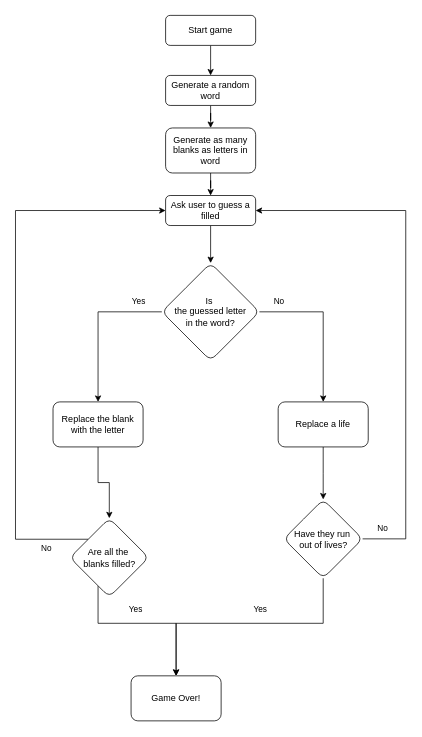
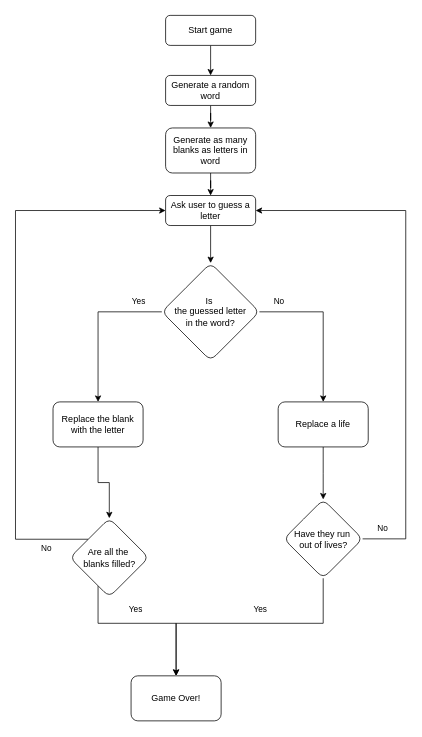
  <mxCell id="0" />
  <mxCell id="1" parent="0" />
  <mxCell id="2" value="" style="edgeStyle=orthogonalEdgeStyle;rounded=0;orthogonalLoop=1;jettySize=auto;html=1;" edge="1" parent="1" source="3" target="5"><mxGeometry relative="1" as="geometry" /></mxCell>
  <mxCell id="3" value="Start game" style="rounded=1;whiteSpace=wrap;html=1;fontSize=12;glass=0;strokeWidth=1;shadow=0;" parent="1" vertex="1"><mxGeometry x="220" y="20" width="120" height="40" as="geometry" /></mxCell>
  <mxCell id="4" value="" style="edgeStyle=orthogonalEdgeStyle;rounded=0;orthogonalLoop=1;jettySize=auto;html=1;" edge="1" parent="1" source="5" target="7"><mxGeometry relative="1" as="geometry" /></mxCell>
  <mxCell id="5" value="Generate a random word" style="rounded=1;whiteSpace=wrap;html=1;fontSize=12;glass=0;strokeWidth=1;shadow=0;" vertex="1" parent="1"><mxGeometry x="220" y="100" width="120" height="40" as="geometry" /></mxCell>
  <mxCell id="6" value="" style="edgeStyle=orthogonalEdgeStyle;rounded=0;orthogonalLoop=1;jettySize=auto;html=1;" edge="1" parent="1" source="7" target="9"><mxGeometry relative="1" as="geometry" /></mxCell>
  <mxCell id="7" value="Generate as many blanks as letters in word" style="whiteSpace=wrap;html=1;rounded=1;glass=0;strokeWidth=1;shadow=0;" vertex="1" parent="1"><mxGeometry x="220" y="170" width="120" height="60" as="geometry" /></mxCell>
  <mxCell id="8" value="" style="edgeStyle=orthogonalEdgeStyle;rounded=0;orthogonalLoop=1;jettySize=auto;html=1;" edge="1" parent="1" source="9" target="14"><mxGeometry relative="1" as="geometry" /></mxCell>
- <mxCell id="9" value="Ask user to guess a filled" style="rounded=1;whiteSpace=wrap;html=1;fontSize=12;glass=0;strokeWidth=1;shadow=0;" vertex="1" parent="1"><mxGeometry x="220" y="260" width="120" height="40" as="geometry" /></mxCell>
+ <mxCell id="9" value="Ask user to guess a letter" style="rounded=1;whiteSpace=wrap;html=1;fontSize=12;glass=0;strokeWidth=1;shadow=0;" vertex="1" parent="1"><mxGeometry x="220" y="260" width="120" height="40" as="geometry" /></mxCell>
  <mxCell id="10" value="" style="edgeStyle=orthogonalEdgeStyle;rounded=0;orthogonalLoop=1;jettySize=auto;html=1;" edge="1" parent="1" source="14" target="16"><mxGeometry relative="1" as="geometry" /></mxCell>
  <mxCell id="11" value="Yes" style="edgeLabel;html=1;align=center;verticalAlign=middle;resizable=0;points=[];" vertex="1" connectable="0" parent="10"><mxGeometry x="-0.307" y="1" relative="1" as="geometry"><mxPoint x="39" y="-16" as="offset" /></mxGeometry></mxCell>
  <mxCell id="12" value="" style="edgeStyle=orthogonalEdgeStyle;rounded=0;orthogonalLoop=1;jettySize=auto;html=1;" edge="1" parent="1" source="14" target="18"><mxGeometry relative="1" as="geometry" /></mxCell>
  <mxCell id="13" value="No" style="edgeLabel;html=1;align=center;verticalAlign=middle;resizable=0;points=[];" vertex="1" connectable="0" parent="12"><mxGeometry x="0.249" y="-1" relative="1" as="geometry"><mxPoint x="-59" y="-58" as="offset" /></mxGeometry></mxCell>
  <mxCell id="14" value="Is&amp;nbsp;&lt;div&gt;the guessed letter&lt;div&gt;in the word?&lt;/div&gt;&lt;/div&gt;" style="rhombus;whiteSpace=wrap;html=1;rounded=1;glass=0;strokeWidth=1;shadow=0;" vertex="1" parent="1"><mxGeometry x="215" y="350" width="130" height="130" as="geometry" /></mxCell>
  <mxCell id="15" value="" style="edgeStyle=orthogonalEdgeStyle;rounded=0;orthogonalLoop=1;jettySize=auto;html=1;" edge="1" parent="1" source="16" target="23"><mxGeometry relative="1" as="geometry" /></mxCell>
  <mxCell id="16" value="Replace the blank with the letter" style="whiteSpace=wrap;html=1;rounded=1;glass=0;strokeWidth=1;shadow=0;" vertex="1" parent="1"><mxGeometry x="70" y="535" width="120" height="60" as="geometry" /></mxCell>
  <mxCell id="17" value="" style="edgeStyle=orthogonalEdgeStyle;rounded=0;orthogonalLoop=1;jettySize=auto;html=1;" edge="1" parent="1" source="18"><mxGeometry relative="1" as="geometry"><mxPoint x="430" y="665" as="targetPoint" /></mxGeometry></mxCell>
  <mxCell id="18" value="Replace a life" style="whiteSpace=wrap;html=1;rounded=1;glass=0;strokeWidth=1;shadow=0;" vertex="1" parent="1"><mxGeometry x="370" y="535" width="120" height="60" as="geometry" /></mxCell>
  <mxCell id="19" style="edgeStyle=orthogonalEdgeStyle;rounded=0;orthogonalLoop=1;jettySize=auto;html=1;entryX=0;entryY=0.5;entryDx=0;entryDy=0;" edge="1" parent="1" source="23" target="9"><mxGeometry relative="1" as="geometry"><Array as="points"><mxPoint x="20" y="718" /><mxPoint x="20" y="280" /></Array></mxGeometry></mxCell>
  <mxCell id="20" value="No" style="edgeLabel;html=1;align=center;verticalAlign=middle;resizable=0;points=[];" vertex="1" connectable="0" parent="19"><mxGeometry x="-0.459" y="2" relative="1" as="geometry"><mxPoint x="42" y="113" as="offset" /></mxGeometry></mxCell>
  <mxCell id="21" value="" style="edgeStyle=orthogonalEdgeStyle;rounded=0;orthogonalLoop=1;jettySize=auto;html=1;" edge="1" parent="1" source="23" target="24"><mxGeometry relative="1" as="geometry"><Array as="points"><mxPoint x="130" y="830" /><mxPoint x="234" y="830" /></Array></mxGeometry></mxCell>
  <mxCell id="22" value="Yes" style="edgeLabel;html=1;align=center;verticalAlign=middle;resizable=0;points=[];" vertex="1" connectable="0" parent="21"><mxGeometry x="-0.06" y="-1" relative="1" as="geometry"><mxPoint x="-6" y="-21" as="offset" /></mxGeometry></mxCell>
  <mxCell id="23" value="Are all the&amp;nbsp;&lt;div&gt;blanks filled?&lt;/div&gt;" style="rhombus;whiteSpace=wrap;html=1;rounded=1;glass=0;strokeWidth=1;shadow=0;" vertex="1" parent="1"><mxGeometry x="92.5" y="690" width="105" height="105" as="geometry" /></mxCell>
  <mxCell id="24" value="Game Over!" style="rounded=1;whiteSpace=wrap;html=1;glass=0;strokeWidth=1;shadow=0;" vertex="1" parent="1"><mxGeometry x="174" y="900" width="120" height="60" as="geometry" /></mxCell>
  <mxCell id="25" style="edgeStyle=orthogonalEdgeStyle;rounded=0;orthogonalLoop=1;jettySize=auto;html=1;entryX=1;entryY=0.5;entryDx=0;entryDy=0;" edge="1" parent="1" source="29" target="9"><mxGeometry relative="1" as="geometry"><Array as="points"><mxPoint x="540" y="718" /><mxPoint x="540" y="280" /></Array></mxGeometry></mxCell>
  <mxCell id="26" value="No" style="edgeLabel;html=1;align=center;verticalAlign=middle;resizable=0;points=[];" vertex="1" connectable="0" parent="25"><mxGeometry x="-0.924" y="3" relative="1" as="geometry"><mxPoint y="-11" as="offset" /></mxGeometry></mxCell>
  <mxCell id="27" style="edgeStyle=orthogonalEdgeStyle;rounded=0;orthogonalLoop=1;jettySize=auto;html=1;entryX=0.5;entryY=0;entryDx=0;entryDy=0;" edge="1" parent="1" source="29" target="24"><mxGeometry relative="1" as="geometry"><Array as="points"><mxPoint x="430" y="830" /><mxPoint x="234" y="830" /></Array></mxGeometry></mxCell>
  <mxCell id="28" value="Yes" style="edgeLabel;html=1;align=center;verticalAlign=middle;resizable=0;points=[];" vertex="1" connectable="0" parent="27"><mxGeometry x="-0.147" y="-1" relative="1" as="geometry"><mxPoint x="-6" y="-19" as="offset" /></mxGeometry></mxCell>
  <mxCell id="29" value="Have they run&amp;nbsp;&lt;div&gt;out of lives?&lt;/div&gt;" style="rhombus;whiteSpace=wrap;html=1;rounded=1;glass=0;strokeWidth=1;shadow=0;" vertex="1" parent="1"><mxGeometry x="377.5" y="665" width="105" height="105" as="geometry" /></mxCell>
